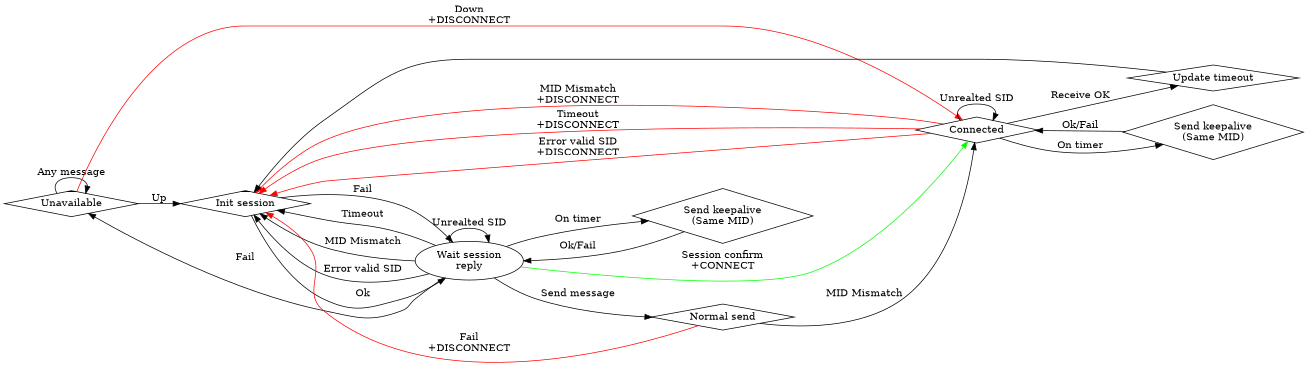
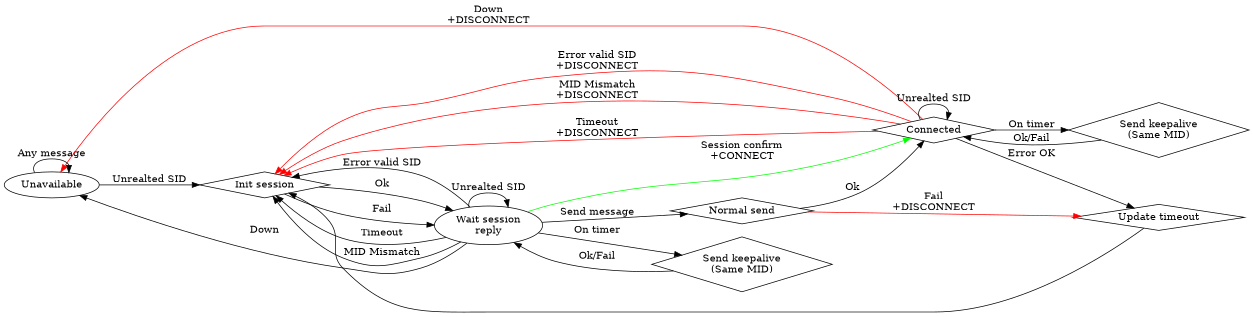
  digraph {
    rankdir=LR
    node [shape=diamond]
-   n1 [label=Unavailable]
+   n1 [label=Unavailable shape=""]
    n2 [label="Init session"]
    n3 [label="Wait session\nreply" shape=""]
    n4 [label=Connected]
    n5 [label="Send keepalive\n(Same MID)"]
    n6 [label="Normal send"]
    n7 [label="Update timeout"]
    n8 [label="Send keepalive\n(Same MID)"]
    n1 -> n1 [label="Any message"]
-   n1 -> n2 [label=Up]
+   n1 -> n2 [label="Unrealted SID"]
    n2 -> n3 [label=Ok]
    n2 -> n3 [label=Fail]
-   n3 -> n1 [label=Fail]
+   n3 -> n1 [label=Down]
    n3 -> n2 [label=Timeout]
    n3 -> n2 [label="MID Mismatch"]
    n3 -> n2 [label="Error valid SID"]
    n3 -> n3 [label="Unrealted SID"]
    n3 -> n4 [color=green label="Session confirm\n+CONNECT"]
    n3 -> n5 [label="On timer"]
    n3 -> n6 [label="Send message"]
-   n1 -> n4 [color=red label="Down\n+DISCONNECT"]
+   n4 -> n1 [color=red label="Down\n+DISCONNECT"]
    n4 -> n2 [color=red label="Timeout\n+DISCONNECT"]
    n4 -> n2 [color=red label="MID Mismatch\n+DISCONNECT"]
    n4 -> n2 [color=red label="Error valid SID\n+DISCONNECT"]
    n4 -> n4 [label="Unrealted SID"]
-   n4 -> n7 [label="Receive OK"]
+   n4 -> n7 [label="Error OK"]
    n4 -> n8 [label="On timer"]
    n5 -> n3 [label="Ok/Fail"]
-   n6 -> n2 [color=red label="Fail\n+DISCONNECT"]
-   n6 -> n4 [label="MID Mismatch"]
+   n6 -> n7 [color=red label="Fail\n+DISCONNECT"]
+   n6 -> n4 [label=Ok]
    n7 -> n2
    n8 -> n4 [label="Ok/Fail"]
  }
